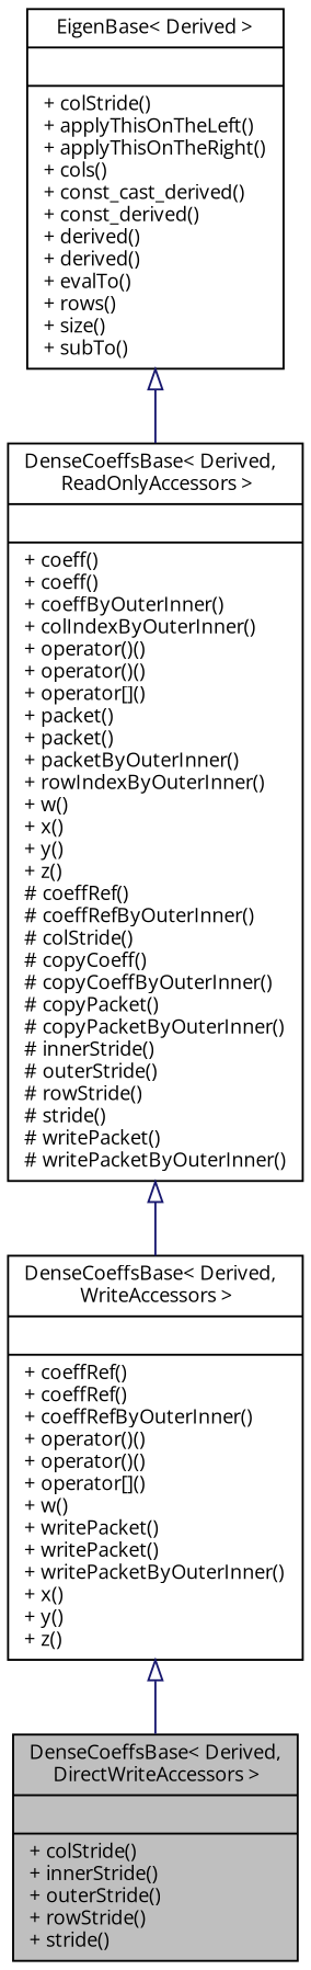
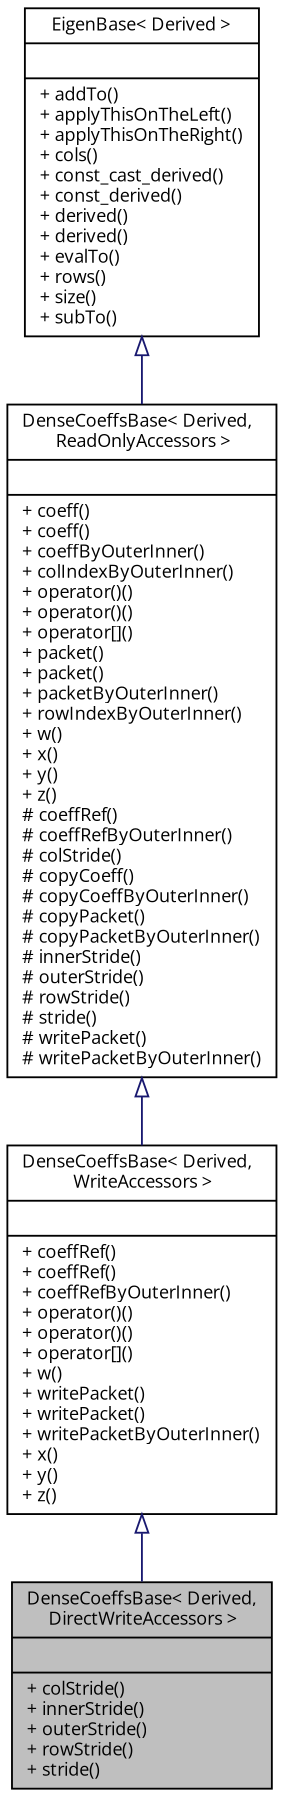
  digraph {
    fontname="Open Sans"
    node [color=black fillcolor=white fontname="Open Sans" fontsize=10 shape=record style=filled]
    edge [arrowtail=onormal color=midnightblue dir=back fontname="Open Sans" fontsize=10 labelfontname=FreeSans labelfontsize=10 style=solid]
    n1 [fillcolor=grey75 fontcolor=black height=0.2 label="{DenseCoeffsBase\< Derived,\l DirectWriteAccessors \>\n||+ colStride()\l+ innerStride()\l+ outerStride()\l+ rowStride()\l+ stride()\l}" width=0.4]
    n2 [height=0.2 label="{DenseCoeffsBase\< Derived,\l WriteAccessors \>\n||+ coeffRef()\l+ coeffRef()\l+ coeffRefByOuterInner()\l+ operator()()\l+ operator()()\l+ operator[]()\l+ w()\l+ writePacket()\l+ writePacket()\l+ writePacketByOuterInner()\l+ x()\l+ y()\l+ z()\l}" width=0.4]
    n3 [height=0.2 label="{DenseCoeffsBase\< Derived,\l ReadOnlyAccessors \>\n||+ coeff()\l+ coeff()\l+ coeffByOuterInner()\l+ colIndexByOuterInner()\l+ operator()()\l+ operator()()\l+ operator[]()\l+ packet()\l+ packet()\l+ packetByOuterInner()\l+ rowIndexByOuterInner()\l+ w()\l+ x()\l+ y()\l+ z()\l# coeffRef()\l# coeffRefByOuterInner()\l# colStride()\l# copyCoeff()\l# copyCoeffByOuterInner()\l# copyPacket()\l# copyPacketByOuterInner()\l# innerStride()\l# outerStride()\l# rowStride()\l# stride()\l# writePacket()\l# writePacketByOuterInner()\l}" width=0.4]
-   n4 [height=0.2 label="{EigenBase\< Derived \>\n||+ colStride()\l+ applyThisOnTheLeft()\l+ applyThisOnTheRight()\l+ cols()\l+ const_cast_derived()\l+ const_derived()\l+ derived()\l+ derived()\l+ evalTo()\l+ rows()\l+ size()\l+ subTo()\l}" width=0.4]
+   n4 [height=0.2 label="{EigenBase\< Derived \>\n||+ addTo()\l+ applyThisOnTheLeft()\l+ applyThisOnTheRight()\l+ cols()\l+ const_cast_derived()\l+ const_derived()\l+ derived()\l+ derived()\l+ evalTo()\l+ rows()\l+ size()\l+ subTo()\l}" width=0.4]
    n2 -> n1
    n3 -> n2
    n4 -> n3
  }
